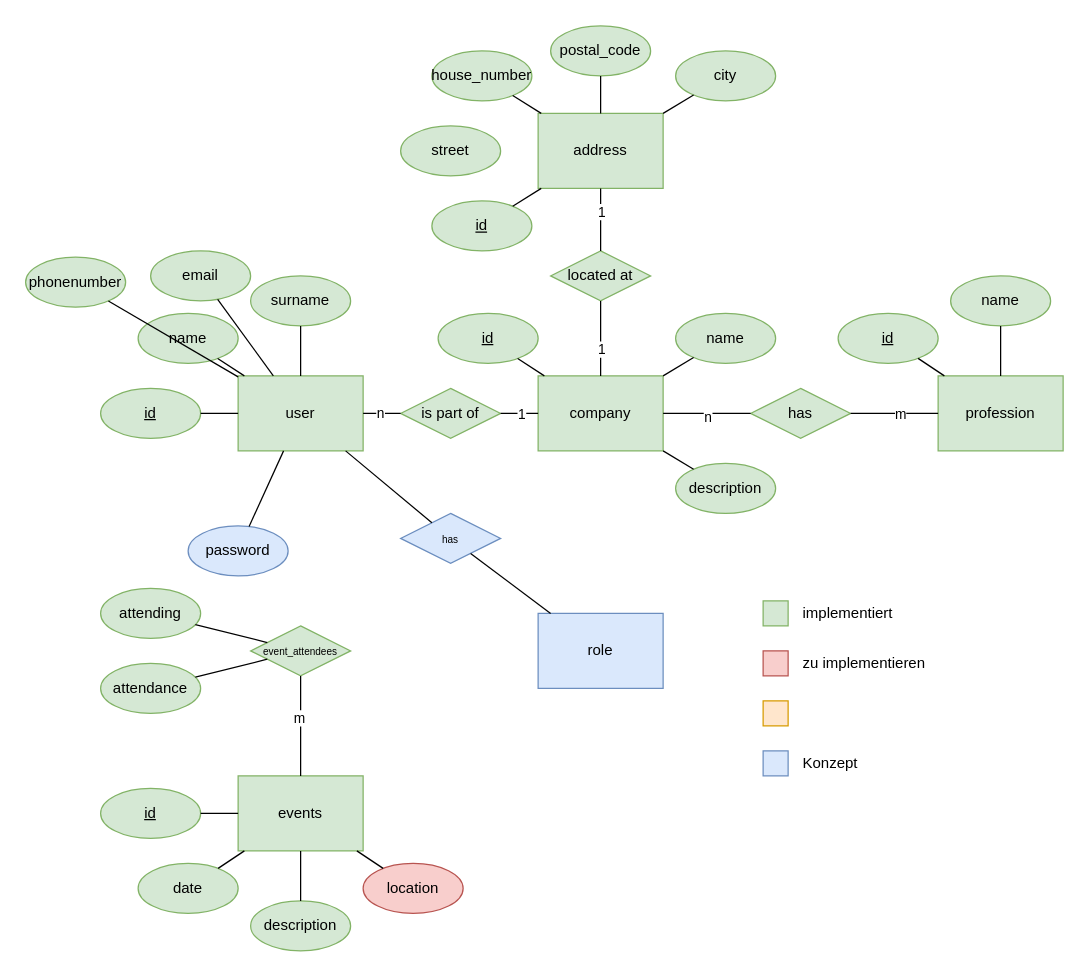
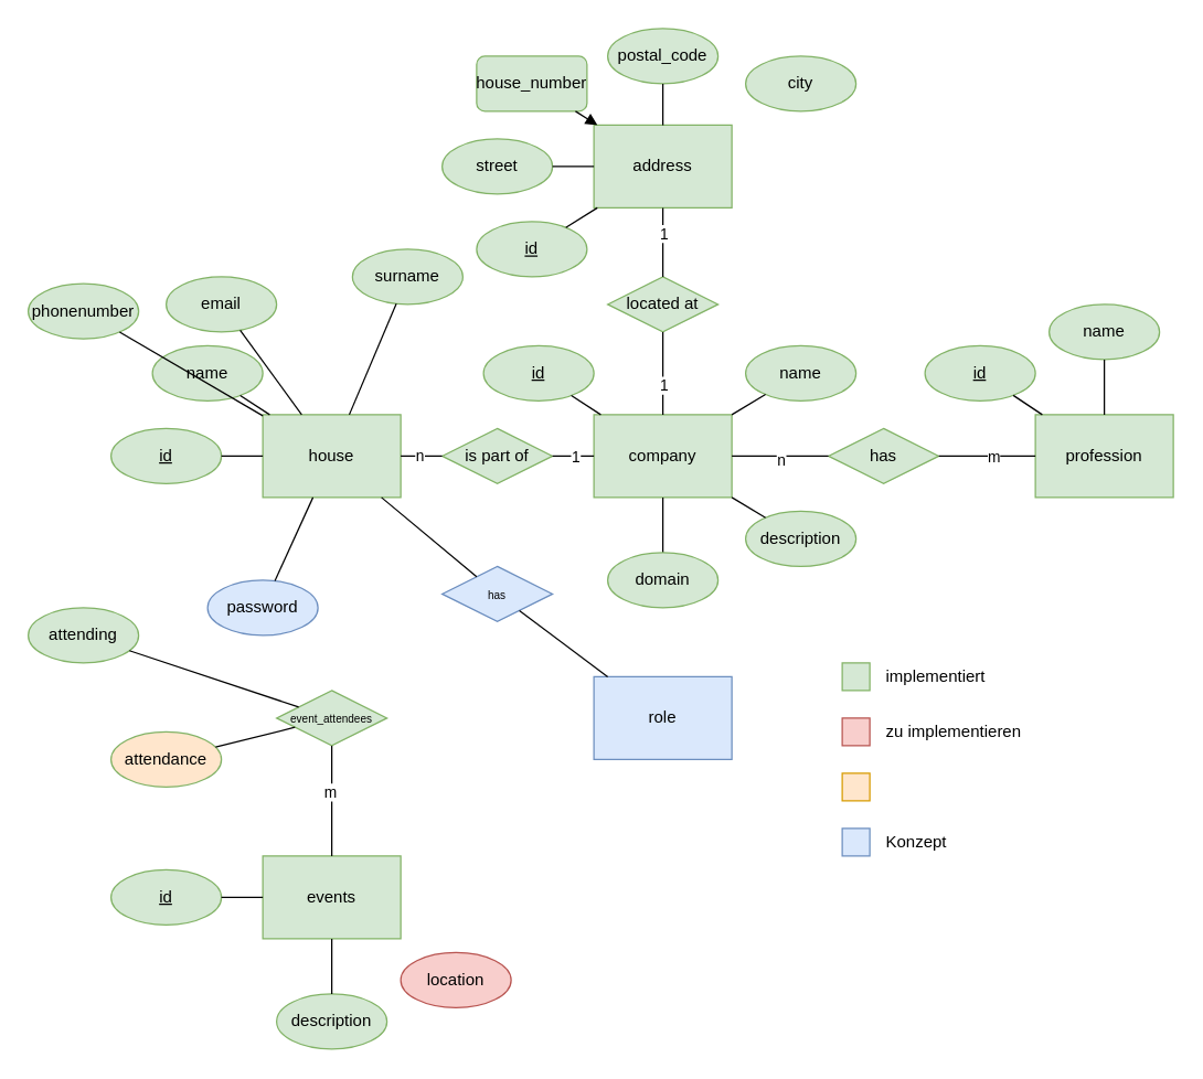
  <mxCell id="0" />
  <mxCell id="1" parent="0" />
  <mxCell id="2" value="company" style="rounded=0;whiteSpace=wrap;html=1;fillColor=#d5e8d4;strokeColor=#82b366;" parent="1" vertex="1"><mxGeometry x="430" y="300" width="100" height="60" as="geometry" /></mxCell>
  <mxCell id="3" value="is part of" style="rhombus;whiteSpace=wrap;html=1;fillColor=#d5e8d4;strokeColor=#82b366;" parent="1" vertex="1"><mxGeometry x="320" y="310" width="80" height="40" as="geometry" /></mxCell>
- <mxCell id="4" value="user" style="rounded=0;whiteSpace=wrap;html=1;fillColor=#d5e8d4;strokeColor=#82b366;" parent="1" vertex="1"><mxGeometry x="190" y="300" width="100" height="60" as="geometry" /></mxCell>
+ <mxCell id="4" value="house" style="rounded=0;whiteSpace=wrap;html=1;fillColor=#d5e8d4;strokeColor=#82b366;" parent="1" vertex="1"><mxGeometry x="190" y="300" width="100" height="60" as="geometry" /></mxCell>
  <mxCell id="5" value="events" style="rounded=0;whiteSpace=wrap;html=1;fillColor=#d5e8d4;strokeColor=#82b366;" parent="1" vertex="1"><mxGeometry x="190" y="620" width="100" height="60" as="geometry" /></mxCell>
  <mxCell id="6" value="&lt;font style=&quot;font-size: 8px;&quot;&gt;event_attendees&lt;/font&gt;" style="rhombus;whiteSpace=wrap;html=1;fillColor=#d5e8d4;strokeColor=#82b366;" parent="1" vertex="1"><mxGeometry x="200" y="500" width="80" height="40" as="geometry" /></mxCell>
  <mxCell id="7" value="" style="endArrow=none;html=1;rounded=0;" parent="1" source="5" target="6" edge="1"><mxGeometry width="50" height="50" relative="1" as="geometry"><mxPoint x="80" y="520" as="sourcePoint" /><mxPoint x="130" y="470" as="targetPoint" /></mxGeometry></mxCell>
  <mxCell id="8" value="m" style="edgeLabel;html=1;align=center;verticalAlign=middle;resizable=0;points=[];" parent="7" vertex="1" connectable="0"><mxGeometry x="0.186" y="2" relative="1" as="geometry"><mxPoint as="offset" /></mxGeometry></mxCell>
  <mxCell id="9" value="" style="endArrow=none;html=1;rounded=0;" parent="1" source="2" target="3" edge="1"><mxGeometry width="50" height="50" relative="1" as="geometry"><mxPoint x="80" y="430" as="sourcePoint" /><mxPoint x="130" y="380" as="targetPoint" /></mxGeometry></mxCell>
  <mxCell id="10" value="1" style="edgeLabel;html=1;align=center;verticalAlign=middle;resizable=0;points=[];" parent="9" vertex="1" connectable="0"><mxGeometry x="-0.055" relative="1" as="geometry"><mxPoint as="offset" /></mxGeometry></mxCell>
  <mxCell id="11" value="" style="endArrow=none;html=1;rounded=0;" parent="1" source="3" target="4" edge="1"><mxGeometry width="50" height="50" relative="1" as="geometry"><mxPoint x="80" y="430" as="sourcePoint" /><mxPoint x="130" y="380" as="targetPoint" /></mxGeometry></mxCell>
  <mxCell id="12" value="n" style="edgeLabel;html=1;align=center;verticalAlign=middle;resizable=0;points=[];" parent="11" vertex="1" connectable="0"><mxGeometry x="0.152" y="-1" relative="1" as="geometry"><mxPoint as="offset" /></mxGeometry></mxCell>
- <mxCell id="13" value="attending" style="ellipse;whiteSpace=wrap;html=1;fillColor=#d5e8d4;strokeColor=#82b366;" parent="1" vertex="1"><mxGeometry x="80" y="470" width="80" height="40" as="geometry" /></mxCell>
- <mxCell id="14" value="attendance" style="ellipse;whiteSpace=wrap;html=1;fillColor=#d5e8d4;strokeColor=#82b366;" parent="1" vertex="1"><mxGeometry x="80" y="530" width="80" height="40" as="geometry" /></mxCell>
+ <mxCell id="13" value="attending" style="ellipse;whiteSpace=wrap;html=1;fillColor=#d5e8d4;strokeColor=#82b366;" parent="1" vertex="1"><mxGeometry x="20" y="440" width="80" height="40" as="geometry" /></mxCell>
+ <mxCell id="14" value="attendance" style="ellipse;whiteSpace=wrap;html=1;fillColor=#ffe6cc;strokeColor=#82b366;" parent="1" vertex="1"><mxGeometry x="80" y="530" width="80" height="40" as="geometry" /></mxCell>
  <mxCell id="15" value="" style="endArrow=none;html=1;rounded=0;" parent="1" source="6" target="13" edge="1"><mxGeometry width="50" height="50" relative="1" as="geometry"><mxPoint x="320" y="520" as="sourcePoint" /><mxPoint x="370" y="470" as="targetPoint" /></mxGeometry></mxCell>
  <mxCell id="16" value="" style="endArrow=none;html=1;rounded=0;" parent="1" source="6" target="14" edge="1"><mxGeometry width="50" height="50" relative="1" as="geometry"><mxPoint x="320" y="520" as="sourcePoint" /><mxPoint x="370" y="470" as="targetPoint" /></mxGeometry></mxCell>
  <mxCell id="17" value="name" style="ellipse;whiteSpace=wrap;html=1;fillColor=#d5e8d4;strokeColor=#82b366;" parent="1" vertex="1"><mxGeometry x="110" y="250" width="80" height="40" as="geometry" /></mxCell>
- <mxCell id="18" value="surname" style="ellipse;whiteSpace=wrap;html=1;fillColor=#d5e8d4;strokeColor=#82b366;" parent="1" vertex="1"><mxGeometry x="200" y="220" width="80" height="40" as="geometry" /></mxCell>
+ <mxCell id="18" value="surname" style="ellipse;whiteSpace=wrap;html=1;fillColor=#d5e8d4;strokeColor=#82b366;" parent="1" vertex="1"><mxGeometry x="255" y="180" width="80" height="40" as="geometry" /></mxCell>
  <mxCell id="19" value="&lt;u&gt;id&lt;/u&gt;" style="ellipse;whiteSpace=wrap;html=1;fillColor=#d5e8d4;strokeColor=#82b366;" parent="1" vertex="1"><mxGeometry x="80" y="310" width="80" height="40" as="geometry" /></mxCell>
  <mxCell id="20" value="name" style="ellipse;whiteSpace=wrap;html=1;fillColor=#d5e8d4;strokeColor=#82b366;" parent="1" vertex="1"><mxGeometry x="540" y="250" width="80" height="40" as="geometry" /></mxCell>
  <mxCell id="21" value="description" style="ellipse;whiteSpace=wrap;html=1;fillColor=#d5e8d4;strokeColor=#82b366;" parent="1" vertex="1"><mxGeometry x="540" y="370" width="80" height="40" as="geometry" /></mxCell>
  <mxCell id="22" value="" style="endArrow=none;html=1;rounded=0;" parent="1" source="19" target="4" edge="1"><mxGeometry width="50" height="50" relative="1" as="geometry"><mxPoint x="320" y="430" as="sourcePoint" /><mxPoint x="370" y="380" as="targetPoint" /></mxGeometry></mxCell>
  <mxCell id="23" value="" style="endArrow=none;html=1;rounded=0;" parent="1" source="17" target="4" edge="1"><mxGeometry width="50" height="50" relative="1" as="geometry"><mxPoint x="320" y="430" as="sourcePoint" /><mxPoint x="370" y="380" as="targetPoint" /></mxGeometry></mxCell>
  <mxCell id="24" value="" style="endArrow=none;html=1;rounded=0;" parent="1" source="18" target="4" edge="1"><mxGeometry width="50" height="50" relative="1" as="geometry"><mxPoint x="320" y="430" as="sourcePoint" /><mxPoint x="370" y="380" as="targetPoint" /></mxGeometry></mxCell>
  <mxCell id="25" value="" style="endArrow=none;html=1;rounded=0;" parent="1" source="2" target="20" edge="1"><mxGeometry width="50" height="50" relative="1" as="geometry"><mxPoint x="320" y="430" as="sourcePoint" /><mxPoint x="370" y="380" as="targetPoint" /></mxGeometry></mxCell>
  <mxCell id="26" value="" style="endArrow=none;html=1;rounded=0;" parent="1" source="2" target="21" edge="1"><mxGeometry width="50" height="50" relative="1" as="geometry"><mxPoint x="320" y="430" as="sourcePoint" /><mxPoint x="370" y="380" as="targetPoint" /></mxGeometry></mxCell>
  <mxCell id="27" value="profession" style="rounded=0;whiteSpace=wrap;html=1;fillColor=#d5e8d4;strokeColor=#82b366;" parent="1" vertex="1"><mxGeometry x="750" y="300" width="100" height="60" as="geometry" /></mxCell>
  <mxCell id="28" value="has" style="rhombus;whiteSpace=wrap;html=1;fillColor=#d5e8d4;strokeColor=#82b366;" parent="1" vertex="1"><mxGeometry x="600" y="310" width="80" height="40" as="geometry" /></mxCell>
  <mxCell id="29" value="" style="endArrow=none;html=1;rounded=0;" parent="1" source="2" target="28" edge="1"><mxGeometry width="50" height="50" relative="1" as="geometry"><mxPoint x="550" y="390" as="sourcePoint" /><mxPoint x="600" y="340" as="targetPoint" /></mxGeometry></mxCell>
  <mxCell id="30" value="n" style="edgeLabel;html=1;align=center;verticalAlign=middle;resizable=0;points=[];" parent="29" vertex="1" connectable="0"><mxGeometry x="-0.006" y="-2" relative="1" as="geometry"><mxPoint as="offset" /></mxGeometry></mxCell>
  <mxCell id="31" value="" style="endArrow=none;html=1;rounded=0;" parent="1" source="28" target="27" edge="1"><mxGeometry width="50" height="50" relative="1" as="geometry"><mxPoint x="550" y="390" as="sourcePoint" /><mxPoint x="600" y="340" as="targetPoint" /></mxGeometry></mxCell>
  <mxCell id="32" value="m" style="edgeLabel;html=1;align=center;verticalAlign=middle;resizable=0;points=[];" parent="31" vertex="1" connectable="0"><mxGeometry x="0.122" y="-2" relative="1" as="geometry"><mxPoint y="-2" as="offset" /></mxGeometry></mxCell>
  <mxCell id="33" value="name" style="ellipse;whiteSpace=wrap;html=1;fillColor=#d5e8d4;strokeColor=#82b366;" parent="1" vertex="1"><mxGeometry x="760" y="220" width="80" height="40" as="geometry" /></mxCell>
  <mxCell id="34" value="&lt;u&gt;id&lt;/u&gt;" style="ellipse;whiteSpace=wrap;html=1;fillColor=#d5e8d4;strokeColor=#82b366;" parent="1" vertex="1"><mxGeometry x="350" y="250" width="80" height="40" as="geometry" /></mxCell>
  <mxCell id="35" value="&lt;u&gt;id&lt;/u&gt;" style="ellipse;whiteSpace=wrap;html=1;fillColor=#d5e8d4;strokeColor=#82b366;" parent="1" vertex="1"><mxGeometry x="670" y="250" width="80" height="40" as="geometry" /></mxCell>
  <mxCell id="36" value="" style="endArrow=none;html=1;rounded=0;" parent="1" source="34" target="2" edge="1"><mxGeometry width="50" height="50" relative="1" as="geometry"><mxPoint x="550" y="390" as="sourcePoint" /><mxPoint x="600" y="340" as="targetPoint" /></mxGeometry></mxCell>
  <mxCell id="37" value="" style="endArrow=none;html=1;rounded=0;" parent="1" source="27" target="35" edge="1"><mxGeometry width="50" height="50" relative="1" as="geometry"><mxPoint x="550" y="390" as="sourcePoint" /><mxPoint x="600" y="340" as="targetPoint" /></mxGeometry></mxCell>
  <mxCell id="38" value="" style="endArrow=none;html=1;rounded=0;" parent="1" source="33" target="27" edge="1"><mxGeometry width="50" height="50" relative="1" as="geometry"><mxPoint x="550" y="390" as="sourcePoint" /><mxPoint x="600" y="340" as="targetPoint" /></mxGeometry></mxCell>
  <mxCell id="39" value="email" style="ellipse;whiteSpace=wrap;html=1;fillColor=#d5e8d4;strokeColor=#82b366;" parent="1" vertex="1"><mxGeometry x="120" y="200" width="80" height="40" as="geometry" /></mxCell>
  <mxCell id="40" value="phonenumber" style="ellipse;whiteSpace=wrap;html=1;fillColor=#d5e8d4;strokeColor=#82b366;" parent="1" vertex="1"><mxGeometry x="20" y="205" width="80" height="40" as="geometry" /></mxCell>
  <mxCell id="41" value="" style="endArrow=none;html=1;rounded=0;" parent="1" source="40" target="4" edge="1"><mxGeometry width="50" height="50" relative="1" as="geometry"><mxPoint x="390" y="430" as="sourcePoint" /><mxPoint x="440" y="380" as="targetPoint" /></mxGeometry></mxCell>
  <mxCell id="42" value="" style="endArrow=none;html=1;rounded=0;" parent="1" source="39" target="4" edge="1"><mxGeometry width="50" height="50" relative="1" as="geometry"><mxPoint x="390" y="430" as="sourcePoint" /><mxPoint x="440" y="380" as="targetPoint" /></mxGeometry></mxCell>
+ <mxCell id="43" value="" style="endArrow=none;html=1;rounded=0;" parent="1" source="44" target="2" edge="1"><mxGeometry width="50" height="50" relative="1" as="geometry"><mxPoint x="390" y="430" as="sourcePoint" /><mxPoint x="440" y="380" as="targetPoint" /></mxGeometry></mxCell>
+ <mxCell id="44" value="domain" style="ellipse;whiteSpace=wrap;html=1;fillColor=#d5e8d4;strokeColor=#82b366;" parent="1" vertex="1"><mxGeometry x="440" y="400" width="80" height="40" as="geometry" /></mxCell>
  <mxCell id="45" value="&lt;u&gt;id&lt;/u&gt;" style="ellipse;whiteSpace=wrap;html=1;fillColor=#d5e8d4;strokeColor=#82b366;" parent="1" vertex="1"><mxGeometry x="80" y="630" width="80" height="40" as="geometry" /></mxCell>
  <mxCell id="46" value="" style="endArrow=none;html=1;rounded=0;" parent="1" source="45" target="5" edge="1"><mxGeometry width="50" height="50" relative="1" as="geometry"><mxPoint x="390" y="560" as="sourcePoint" /><mxPoint x="440" y="510" as="targetPoint" /></mxGeometry></mxCell>
  <mxCell id="47" value="&lt;span&gt;description&lt;/span&gt;" style="ellipse;whiteSpace=wrap;html=1;fillColor=#d5e8d4;strokeColor=#82b366;fontStyle=0" parent="1" vertex="1"><mxGeometry x="200" y="720" width="80" height="40" as="geometry" /></mxCell>
- <mxCell id="48" value="&lt;span&gt;date&lt;/span&gt;" style="ellipse;whiteSpace=wrap;html=1;fillColor=#d5e8d4;strokeColor=#82b366;fontStyle=0" parent="1" vertex="1"><mxGeometry x="110" y="690" width="80" height="40" as="geometry" /></mxCell>
- <mxCell id="49" value="" style="endArrow=none;html=1;rounded=0;" parent="1" source="48" target="5" edge="1"><mxGeometry width="50" height="50" relative="1" as="geometry"><mxPoint x="390" y="560" as="sourcePoint" /><mxPoint x="440" y="510" as="targetPoint" /></mxGeometry></mxCell>
  <mxCell id="50" value="" style="endArrow=none;html=1;rounded=0;" parent="1" source="47" target="5" edge="1"><mxGeometry width="50" height="50" relative="1" as="geometry"><mxPoint x="390" y="560" as="sourcePoint" /><mxPoint x="440" y="510" as="targetPoint" /></mxGeometry></mxCell>
  <mxCell id="51" value="&lt;span&gt;location&lt;/span&gt;" style="ellipse;whiteSpace=wrap;html=1;fillColor=#f8cecc;strokeColor=#b85450;fontStyle=0" parent="1" vertex="1"><mxGeometry x="290" y="690" width="80" height="40" as="geometry" /></mxCell>
  <mxCell id="52" value="role" style="rounded=0;whiteSpace=wrap;html=1;fillColor=#dae8fc;strokeColor=#6c8ebf;" parent="1" vertex="1"><mxGeometry x="430" y="490" width="100" height="60" as="geometry" /></mxCell>
  <mxCell id="53" value="&lt;font style=&quot;font-size: 8px;&quot;&gt;has&lt;/font&gt;" style="rhombus;whiteSpace=wrap;html=1;fillColor=#dae8fc;strokeColor=#6c8ebf;" parent="1" vertex="1"><mxGeometry x="320" y="410" width="80" height="40" as="geometry" /></mxCell>
  <mxCell id="54" value="" style="endArrow=none;html=1;rounded=0;" parent="1" source="4" target="53" edge="1"><mxGeometry width="50" height="50" relative="1" as="geometry"><mxPoint x="430" y="510" as="sourcePoint" /><mxPoint x="480" y="460" as="targetPoint" /></mxGeometry></mxCell>
  <mxCell id="55" value="" style="endArrow=none;html=1;rounded=0;" parent="1" source="53" target="52" edge="1"><mxGeometry width="50" height="50" relative="1" as="geometry"><mxPoint x="430" y="510" as="sourcePoint" /><mxPoint x="480" y="460" as="targetPoint" /></mxGeometry></mxCell>
  <mxCell id="56" value="" style="rounded=0;whiteSpace=wrap;html=1;fillColor=#dae8fc;strokeColor=#6c8ebf;" parent="1" vertex="1"><mxGeometry x="610" y="600" width="20" height="20" as="geometry" /></mxCell>
  <mxCell id="57" value="Konzept" style="text;html=1;align=left;verticalAlign=middle;resizable=0;points=[];autosize=1;strokeColor=none;fillColor=none;" parent="1" vertex="1"><mxGeometry x="640" y="595" width="70" height="30" as="geometry" /></mxCell>
  <mxCell id="58" value="" style="rounded=0;whiteSpace=wrap;html=1;fillColor=#ffe6cc;strokeColor=#d79b00;" parent="1" vertex="1"><mxGeometry x="610" y="560" width="20" height="20" as="geometry" /></mxCell>
  <mxCell id="59" value="" style="rounded=0;whiteSpace=wrap;html=1;fillColor=#f8cecc;strokeColor=#b85450;" parent="1" vertex="1"><mxGeometry x="610" y="520" width="20" height="20" as="geometry" /></mxCell>
  <mxCell id="60" value="" style="rounded=0;whiteSpace=wrap;html=1;fillColor=#d5e8d4;strokeColor=#82b366;" parent="1" vertex="1"><mxGeometry x="610" y="480" width="20" height="20" as="geometry" /></mxCell>
  <mxCell id="61" value="zu implementieren" style="text;html=1;align=left;verticalAlign=middle;resizable=0;points=[];autosize=1;strokeColor=none;fillColor=none;" parent="1" vertex="1"><mxGeometry x="640" y="515" width="120" height="30" as="geometry" /></mxCell>
  <mxCell id="62" value="implementiert" style="text;html=1;align=left;verticalAlign=middle;resizable=0;points=[];autosize=1;strokeColor=none;fillColor=none;" parent="1" vertex="1"><mxGeometry x="640" y="475" width="100" height="30" as="geometry" /></mxCell>
- <mxCell id="63" value="" style="endArrow=none;html=1;rounded=0;" parent="1" source="51" target="5" edge="1"><mxGeometry width="50" height="50" relative="1" as="geometry"><mxPoint x="450" y="510" as="sourcePoint" /><mxPoint x="500" y="460" as="targetPoint" /></mxGeometry></mxCell>
  <mxCell id="64" value="password" style="ellipse;whiteSpace=wrap;html=1;fillColor=#dae8fc;strokeColor=#6c8ebf;" parent="1" vertex="1"><mxGeometry x="150" y="420" width="80" height="40" as="geometry" /></mxCell>
  <mxCell id="65" value="" style="endArrow=none;html=1;rounded=0;" parent="1" source="64" target="4" edge="1"><mxGeometry width="50" height="50" relative="1" as="geometry"><mxPoint x="290" y="430" as="sourcePoint" /><mxPoint x="340" y="380" as="targetPoint" /></mxGeometry></mxCell>
  <mxCell id="66" value="address" style="rounded=0;whiteSpace=wrap;html=1;fillColor=#d5e8d4;strokeColor=#82b366;" parent="1" vertex="1"><mxGeometry x="430" y="90" width="100" height="60" as="geometry" /></mxCell>
  <mxCell id="67" value="located at" style="rhombus;whiteSpace=wrap;html=1;fillColor=#d5e8d4;strokeColor=#82b366;" parent="1" vertex="1"><mxGeometry x="440" y="200" width="80" height="40" as="geometry" /></mxCell>
  <mxCell id="68" value="" style="endArrow=none;html=1;rounded=0;" parent="1" source="67" target="2" edge="1"><mxGeometry width="50" height="50" relative="1" as="geometry"><mxPoint x="500" y="370" as="sourcePoint" /><mxPoint x="550" y="320" as="targetPoint" /></mxGeometry></mxCell>
  <mxCell id="69" value="1" style="edgeLabel;html=1;align=center;verticalAlign=middle;resizable=0;points=[];" parent="68" vertex="1" connectable="0"><mxGeometry x="0.28" relative="1" as="geometry"><mxPoint as="offset" /></mxGeometry></mxCell>
  <mxCell id="70" value="" style="endArrow=none;html=1;rounded=0;" parent="1" source="67" target="66" edge="1"><mxGeometry width="50" height="50" relative="1" as="geometry"><mxPoint x="500" y="370" as="sourcePoint" /><mxPoint x="550" y="320" as="targetPoint" /></mxGeometry></mxCell>
  <mxCell id="71" value="1" style="edgeLabel;html=1;align=center;verticalAlign=middle;resizable=0;points=[];" parent="70" vertex="1" connectable="0"><mxGeometry x="0.6" relative="1" as="geometry"><mxPoint y="8" as="offset" /></mxGeometry></mxCell>
  <mxCell id="72" value="&lt;u&gt;id&lt;/u&gt;" style="ellipse;whiteSpace=wrap;html=1;fillColor=#d5e8d4;strokeColor=#82b366;" parent="1" vertex="1"><mxGeometry x="345" y="160" width="80" height="40" as="geometry" /></mxCell>
  <mxCell id="73" value="street" style="ellipse;whiteSpace=wrap;html=1;fillColor=#d5e8d4;strokeColor=#82b366;" parent="1" vertex="1"><mxGeometry x="320" y="100" width="80" height="40" as="geometry" /></mxCell>
- <mxCell id="74" value="house_number" style="ellipse;whiteSpace=wrap;html=1;fillColor=#d5e8d4;strokeColor=#82b366;" parent="1" vertex="1"><mxGeometry x="345" y="40" width="80" height="40" as="geometry" /></mxCell>
+ <mxCell id="74" value="house_number" style="whiteSpace=wrap;html=1;fillColor=#d5e8d4;strokeColor=#82b366;rounded=1;" parent="1" vertex="1"><mxGeometry x="345" y="40" width="80" height="40" as="geometry" /></mxCell>
  <mxCell id="75" value="postal_code" style="ellipse;whiteSpace=wrap;html=1;fillColor=#d5e8d4;strokeColor=#82b366;" parent="1" vertex="1"><mxGeometry x="440" y="20" width="80" height="40" as="geometry" /></mxCell>
  <mxCell id="76" value="city" style="ellipse;whiteSpace=wrap;html=1;fillColor=#d5e8d4;strokeColor=#82b366;" parent="1" vertex="1"><mxGeometry x="540" y="40" width="80" height="40" as="geometry" /></mxCell>
- <mxCell id="77" value="" style="endArrow=none;html=1;rounded=0;" parent="1" source="74" target="66" edge="1"><mxGeometry width="50" height="50" relative="1" as="geometry"><mxPoint x="470" y="340" as="sourcePoint" /><mxPoint x="520" y="290" as="targetPoint" /></mxGeometry></mxCell>
+ <mxCell id="77" value="" style="endArrow=block;html=1;rounded=0;" parent="1" source="74" target="66" edge="1"><mxGeometry width="50" height="50" relative="1" as="geometry"><mxPoint x="470" y="340" as="sourcePoint" /><mxPoint x="520" y="290" as="targetPoint" /></mxGeometry></mxCell>
+ <mxCell id="78" value="" style="endArrow=none;html=1;rounded=0;" parent="1" source="73" target="66" edge="1"><mxGeometry width="50" height="50" relative="1" as="geometry"><mxPoint x="470" y="340" as="sourcePoint" /><mxPoint x="520" y="290" as="targetPoint" /></mxGeometry></mxCell>
  <mxCell id="79" value="" style="endArrow=none;html=1;rounded=0;" parent="1" source="72" target="66" edge="1"><mxGeometry width="50" height="50" relative="1" as="geometry"><mxPoint x="470" y="340" as="sourcePoint" /><mxPoint x="520" y="290" as="targetPoint" /></mxGeometry></mxCell>
  <mxCell id="80" value="" style="endArrow=none;html=1;rounded=0;" parent="1" source="66" target="75" edge="1"><mxGeometry width="50" height="50" relative="1" as="geometry"><mxPoint x="480" y="130" as="sourcePoint" /><mxPoint x="520" y="290" as="targetPoint" /></mxGeometry></mxCell>
- <mxCell id="81" value="" style="endArrow=none;html=1;rounded=0;" parent="1" source="66" target="76" edge="1"><mxGeometry width="50" height="50" relative="1" as="geometry"><mxPoint x="470" y="340" as="sourcePoint" /><mxPoint x="520" y="290" as="targetPoint" /></mxGeometry></mxCell>
